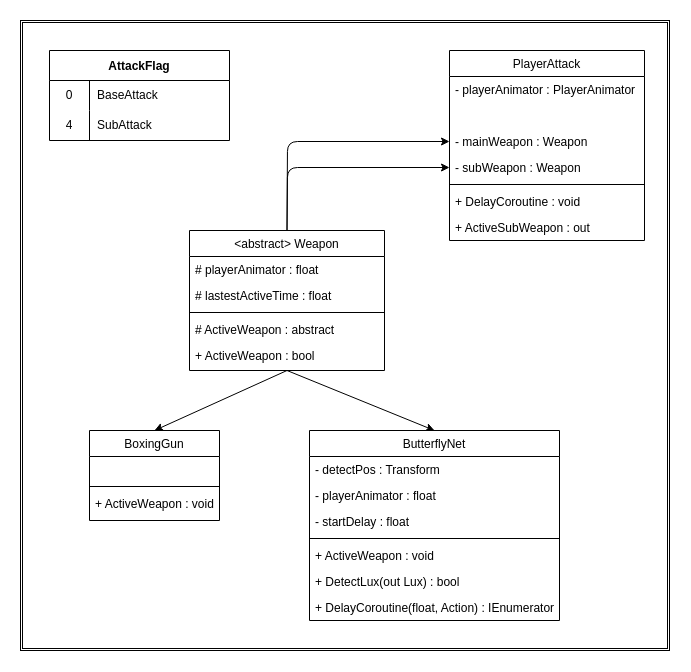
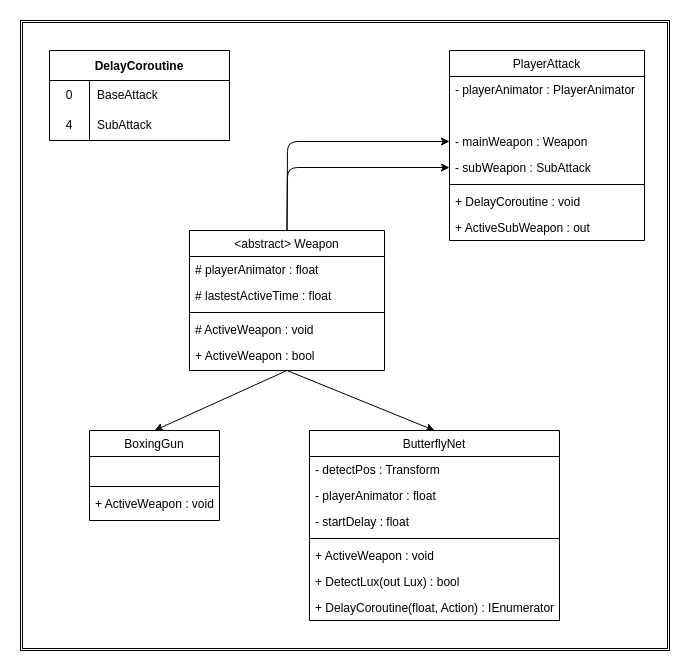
  <mxCell id="0" />
  <mxCell id="1" parent="0" />
  <mxCell id="2" value="" style="shape=ext;double=1;rounded=0;whiteSpace=wrap;html=1;fontColor=#F0F0F0;strokeColor=default;fillColor=default;" parent="1" vertex="1"><mxGeometry x="20" y="20" width="649" height="630" as="geometry" /></mxCell>
  <mxCell id="3" value="PlayerAttack" style="swimlane;fontStyle=0;align=center;verticalAlign=top;childLayout=stackLayout;horizontal=1;startSize=26;horizontalStack=0;resizeParent=1;resizeLast=0;collapsible=1;marginBottom=0;rounded=0;shadow=0;strokeWidth=1;spacingTop=0;" parent="1" vertex="1"><mxGeometry x="449" y="50" width="195" height="190" as="geometry"><mxRectangle x="220" y="90" width="160" height="26" as="alternateBounds" /></mxGeometry></mxCell>
  <mxCell id="4" value="- playerAnimator : PlayerAnimator" style="text;align=left;verticalAlign=top;spacingLeft=4;spacingRight=4;overflow=hidden;rotatable=0;points=[[0,0.5],[1,0.5]];portConstraint=eastwest;rounded=0;shadow=0;html=0;" parent="3" vertex="1"><mxGeometry y="26" width="195" height="26" as="geometry" /></mxCell>
  <mxCell id="5" value=" " style="text;align=left;verticalAlign=top;spacingLeft=4;spacingRight=4;overflow=hidden;rotatable=0;points=[[0,0.5],[1,0.5]];portConstraint=eastwest;rounded=0;shadow=0;html=0;" parent="3" vertex="1"><mxGeometry y="52" width="195" height="26" as="geometry" /></mxCell>
  <mxCell id="6" value="- mainWeapon : Weapon" style="text;align=left;verticalAlign=top;spacingLeft=4;spacingRight=4;overflow=hidden;rotatable=0;points=[[0,0.5],[1,0.5]];portConstraint=eastwest;rounded=0;shadow=0;html=0;" parent="3" vertex="1"><mxGeometry y="78" width="195" height="26" as="geometry" /></mxCell>
- <mxCell id="7" value="- subWeapon : Weapon" style="text;align=left;verticalAlign=top;spacingLeft=4;spacingRight=4;overflow=hidden;rotatable=0;points=[[0,0.5],[1,0.5]];portConstraint=eastwest;rounded=0;shadow=0;html=0;" parent="3" vertex="1"><mxGeometry y="104" width="195" height="26" as="geometry" /></mxCell>
+ <mxCell id="7" value="- subWeapon : SubAttack" style="text;align=left;verticalAlign=top;spacingLeft=4;spacingRight=4;overflow=hidden;rotatable=0;points=[[0,0.5],[1,0.5]];portConstraint=eastwest;rounded=0;shadow=0;html=0;" parent="3" vertex="1"><mxGeometry y="104" width="195" height="26" as="geometry" /></mxCell>
  <mxCell id="8" value="" style="line;html=1;strokeWidth=1;align=left;verticalAlign=middle;spacingTop=-1;spacingLeft=3;spacingRight=3;rotatable=0;labelPosition=right;points=[];portConstraint=eastwest;" parent="3" vertex="1"><mxGeometry y="130" width="195" height="8" as="geometry" /></mxCell>
  <mxCell id="9" value="+ DelayCoroutine : void" style="text;align=left;verticalAlign=top;spacingLeft=4;spacingRight=4;overflow=hidden;rotatable=0;points=[[0,0.5],[1,0.5]];portConstraint=eastwest;rounded=0;shadow=0;html=0;" parent="3" vertex="1"><mxGeometry y="138" width="195" height="26" as="geometry" /></mxCell>
  <mxCell id="10" value="+ ActiveSubWeapon : out" style="text;align=left;verticalAlign=top;spacingLeft=4;spacingRight=4;overflow=hidden;rotatable=0;points=[[0,0.5],[1,0.5]];portConstraint=eastwest;rounded=0;shadow=0;html=0;" parent="3" vertex="1"><mxGeometry y="164" width="195" height="26" as="geometry" /></mxCell>
  <mxCell id="11" style="edgeStyle=none;html=1;entryX=0.5;entryY=0;entryDx=0;entryDy=0;exitX=0.5;exitY=1;exitDx=0;exitDy=0;" parent="1" source="15" target="28" edge="1"><mxGeometry relative="1" as="geometry" /></mxCell>
  <mxCell id="12" style="edgeStyle=none;html=1;entryX=0.5;entryY=0;entryDx=0;entryDy=0;exitX=0.5;exitY=1;exitDx=0;exitDy=0;" parent="1" source="15" target="32" edge="1"><mxGeometry relative="1" as="geometry" /></mxCell>
  <mxCell id="13" style="edgeStyle=none;html=1;entryX=0;entryY=0.5;entryDx=0;entryDy=0;exitX=0.5;exitY=0;exitDx=0;exitDy=0;" parent="1" source="15" target="6" edge="1"><mxGeometry relative="1" as="geometry"><Array as="points"><mxPoint x="287" y="141" /></Array></mxGeometry></mxCell>
  <mxCell id="14" style="edgeStyle=none;html=1;entryX=0;entryY=0.5;entryDx=0;entryDy=0;exitX=0.5;exitY=0;exitDx=0;exitDy=0;" parent="1" source="15" target="7" edge="1"><mxGeometry relative="1" as="geometry"><Array as="points"><mxPoint x="287" y="167" /></Array></mxGeometry></mxCell>
  <mxCell id="15" value="&lt;abstract&gt; Weapon" style="swimlane;fontStyle=0;align=center;verticalAlign=top;childLayout=stackLayout;horizontal=1;startSize=26;horizontalStack=0;resizeParent=1;resizeLast=0;collapsible=1;marginBottom=0;rounded=0;shadow=0;strokeWidth=1;spacingTop=0;" parent="1" vertex="1"><mxGeometry x="189" y="230" width="195" height="140" as="geometry"><mxRectangle x="220" y="90" width="160" height="26" as="alternateBounds" /></mxGeometry></mxCell>
  <mxCell id="16" value="# playerAnimator : float" style="text;align=left;verticalAlign=top;spacingLeft=4;spacingRight=4;overflow=hidden;rotatable=0;points=[[0,0.5],[1,0.5]];portConstraint=eastwest;rounded=0;shadow=0;html=0;" parent="15" vertex="1"><mxGeometry y="26" width="195" height="26" as="geometry" /></mxCell>
  <mxCell id="17" value="# lastestActiveTime : float" style="text;align=left;verticalAlign=top;spacingLeft=4;spacingRight=4;overflow=hidden;rotatable=0;points=[[0,0.5],[1,0.5]];portConstraint=eastwest;rounded=0;shadow=0;html=0;" parent="15" vertex="1"><mxGeometry y="52" width="195" height="26" as="geometry" /></mxCell>
  <mxCell id="18" value="" style="line;html=1;strokeWidth=1;align=left;verticalAlign=middle;spacingTop=-1;spacingLeft=3;spacingRight=3;rotatable=0;labelPosition=right;points=[];portConstraint=eastwest;" parent="15" vertex="1"><mxGeometry y="78" width="195" height="8" as="geometry" /></mxCell>
- <mxCell id="19" value="# ActiveWeapon : abstract" style="text;align=left;verticalAlign=top;spacingLeft=4;spacingRight=4;overflow=hidden;rotatable=0;points=[[0,0.5],[1,0.5]];portConstraint=eastwest;rounded=0;shadow=0;html=0;" parent="15" vertex="1"><mxGeometry y="86" width="195" height="26" as="geometry" /></mxCell>
+ <mxCell id="19" value="# ActiveWeapon : void" style="text;align=left;verticalAlign=top;spacingLeft=4;spacingRight=4;overflow=hidden;rotatable=0;points=[[0,0.5],[1,0.5]];portConstraint=eastwest;rounded=0;shadow=0;html=0;" parent="15" vertex="1"><mxGeometry y="86" width="195" height="26" as="geometry" /></mxCell>
  <mxCell id="20" value="+ ActiveWeapon : bool" style="text;align=left;verticalAlign=top;spacingLeft=4;spacingRight=4;overflow=hidden;rotatable=0;points=[[0,0.5],[1,0.5]];portConstraint=eastwest;rounded=0;shadow=0;html=0;" parent="15" vertex="1"><mxGeometry y="112" width="195" height="26" as="geometry" /></mxCell>
- <mxCell id="21" value="AttackFlag" style="shape=table;startSize=30;container=1;collapsible=0;childLayout=tableLayout;fixedRows=1;rowLines=0;fontStyle=1;" parent="1" vertex="1"><mxGeometry x="49" y="50" width="180" height="90" as="geometry" /></mxCell>
+ <mxCell id="21" value="DelayCoroutine" style="shape=table;startSize=30;container=1;collapsible=0;childLayout=tableLayout;fixedRows=1;rowLines=0;fontStyle=1;" parent="1" vertex="1"><mxGeometry x="49" y="50" width="180" height="90" as="geometry" /></mxCell>
  <mxCell id="22" value="" style="shape=tableRow;horizontal=0;startSize=0;swimlaneHead=0;swimlaneBody=0;top=0;left=0;bottom=0;right=0;collapsible=0;dropTarget=0;fillColor=none;points=[[0,0.5],[1,0.5]];portConstraint=eastwest;" parent="21" vertex="1"><mxGeometry y="30" width="180" height="30" as="geometry" /></mxCell>
  <mxCell id="23" value="0" style="shape=partialRectangle;html=1;whiteSpace=wrap;connectable=0;fillColor=none;top=0;left=0;bottom=0;right=0;overflow=hidden;" parent="22" vertex="1"><mxGeometry width="40" height="30" as="geometry"><mxRectangle width="40" height="30" as="alternateBounds" /></mxGeometry></mxCell>
  <mxCell id="24" value="BaseAttack" style="shape=partialRectangle;html=1;whiteSpace=wrap;connectable=0;fillColor=none;top=0;left=0;bottom=0;right=0;align=left;spacingLeft=6;overflow=hidden;" parent="22" vertex="1"><mxGeometry x="40" width="140" height="30" as="geometry"><mxRectangle width="140" height="30" as="alternateBounds" /></mxGeometry></mxCell>
  <mxCell id="25" value="" style="shape=tableRow;horizontal=0;startSize=0;swimlaneHead=0;swimlaneBody=0;top=0;left=0;bottom=0;right=0;collapsible=0;dropTarget=0;fillColor=none;points=[[0,0.5],[1,0.5]];portConstraint=eastwest;" parent="21" vertex="1"><mxGeometry y="60" width="180" height="30" as="geometry" /></mxCell>
  <mxCell id="26" value="4" style="shape=partialRectangle;html=1;whiteSpace=wrap;connectable=0;fillColor=none;top=0;left=0;bottom=0;right=0;overflow=hidden;pointerEvents=1;" parent="25" vertex="1"><mxGeometry width="40" height="30" as="geometry"><mxRectangle width="40" height="30" as="alternateBounds" /></mxGeometry></mxCell>
  <mxCell id="27" value="SubAttack" style="shape=partialRectangle;html=1;whiteSpace=wrap;connectable=0;fillColor=none;top=0;left=0;bottom=0;right=0;align=left;spacingLeft=6;overflow=hidden;" parent="25" vertex="1"><mxGeometry x="40" width="140" height="30" as="geometry"><mxRectangle width="140" height="30" as="alternateBounds" /></mxGeometry></mxCell>
  <mxCell id="28" value="BoxingGun" style="swimlane;fontStyle=0;align=center;verticalAlign=top;childLayout=stackLayout;horizontal=1;startSize=26;horizontalStack=0;resizeParent=1;resizeLast=0;collapsible=1;marginBottom=0;rounded=0;shadow=0;strokeWidth=1;spacingTop=0;" parent="1" vertex="1"><mxGeometry x="89" y="430" width="130" height="90" as="geometry"><mxRectangle x="220" y="90" width="160" height="26" as="alternateBounds" /></mxGeometry></mxCell>
  <mxCell id="29" value=" " style="text;align=left;verticalAlign=top;spacingLeft=4;spacingRight=4;overflow=hidden;rotatable=0;points=[[0,0.5],[1,0.5]];portConstraint=eastwest;rounded=0;shadow=0;html=0;" parent="28" vertex="1"><mxGeometry y="26" width="130" height="26" as="geometry" /></mxCell>
  <mxCell id="30" value="" style="line;html=1;strokeWidth=1;align=left;verticalAlign=middle;spacingTop=-1;spacingLeft=3;spacingRight=3;rotatable=0;labelPosition=right;points=[];portConstraint=eastwest;" parent="28" vertex="1"><mxGeometry y="52" width="130" height="8" as="geometry" /></mxCell>
  <mxCell id="31" value="+ ActiveWeapon : void" style="text;align=left;verticalAlign=top;spacingLeft=4;spacingRight=4;overflow=hidden;rotatable=0;points=[[0,0.5],[1,0.5]];portConstraint=eastwest;rounded=0;shadow=0;html=0;" parent="28" vertex="1"><mxGeometry y="60" width="130" height="26" as="geometry" /></mxCell>
  <mxCell id="32" value="ButterflyNet" style="swimlane;fontStyle=0;align=center;verticalAlign=top;childLayout=stackLayout;horizontal=1;startSize=26;horizontalStack=0;resizeParent=1;resizeLast=0;collapsible=1;marginBottom=0;rounded=0;shadow=0;strokeWidth=1;spacingTop=0;" parent="1" vertex="1"><mxGeometry x="309" y="430" width="250" height="190" as="geometry"><mxRectangle x="220" y="90" width="160" height="26" as="alternateBounds" /></mxGeometry></mxCell>
  <mxCell id="33" value="- detectPos : Transform" style="text;align=left;verticalAlign=top;spacingLeft=4;spacingRight=4;overflow=hidden;rotatable=0;points=[[0,0.5],[1,0.5]];portConstraint=eastwest;rounded=0;shadow=0;html=0;" parent="32" vertex="1"><mxGeometry y="26" width="250" height="26" as="geometry" /></mxCell>
  <mxCell id="34" value="- playerAnimator : float" style="text;align=left;verticalAlign=top;spacingLeft=4;spacingRight=4;overflow=hidden;rotatable=0;points=[[0,0.5],[1,0.5]];portConstraint=eastwest;rounded=0;shadow=0;html=0;" vertex="1" parent="32"><mxGeometry y="52" width="250" height="26" as="geometry" /></mxCell>
  <mxCell id="35" value="- startDelay : float" style="text;align=left;verticalAlign=top;spacingLeft=4;spacingRight=4;overflow=hidden;rotatable=0;points=[[0,0.5],[1,0.5]];portConstraint=eastwest;rounded=0;shadow=0;html=0;" vertex="1" parent="32"><mxGeometry y="78" width="250" height="26" as="geometry" /></mxCell>
  <mxCell id="36" value="" style="line;html=1;strokeWidth=1;align=left;verticalAlign=middle;spacingTop=-1;spacingLeft=3;spacingRight=3;rotatable=0;labelPosition=right;points=[];portConstraint=eastwest;" parent="32" vertex="1"><mxGeometry y="104" width="250" height="8" as="geometry" /></mxCell>
  <mxCell id="37" value="+ ActiveWeapon : void" style="text;align=left;verticalAlign=top;spacingLeft=4;spacingRight=4;overflow=hidden;rotatable=0;points=[[0,0.5],[1,0.5]];portConstraint=eastwest;rounded=0;shadow=0;html=0;" parent="32" vertex="1"><mxGeometry y="112" width="250" height="26" as="geometry" /></mxCell>
  <mxCell id="38" value="+ DetectLux(out Lux) : bool" style="text;align=left;verticalAlign=top;spacingLeft=4;spacingRight=4;overflow=hidden;rotatable=0;points=[[0,0.5],[1,0.5]];portConstraint=eastwest;rounded=0;shadow=0;html=0;" vertex="1" parent="32"><mxGeometry y="138" width="250" height="26" as="geometry" /></mxCell>
  <mxCell id="39" value="+ DelayCoroutine(float, Action) : IEnumerator" style="text;align=left;verticalAlign=top;spacingLeft=4;spacingRight=4;overflow=hidden;rotatable=0;points=[[0,0.5],[1,0.5]];portConstraint=eastwest;rounded=0;shadow=0;html=0;" vertex="1" parent="32"><mxGeometry y="164" width="250" height="26" as="geometry" /></mxCell>
